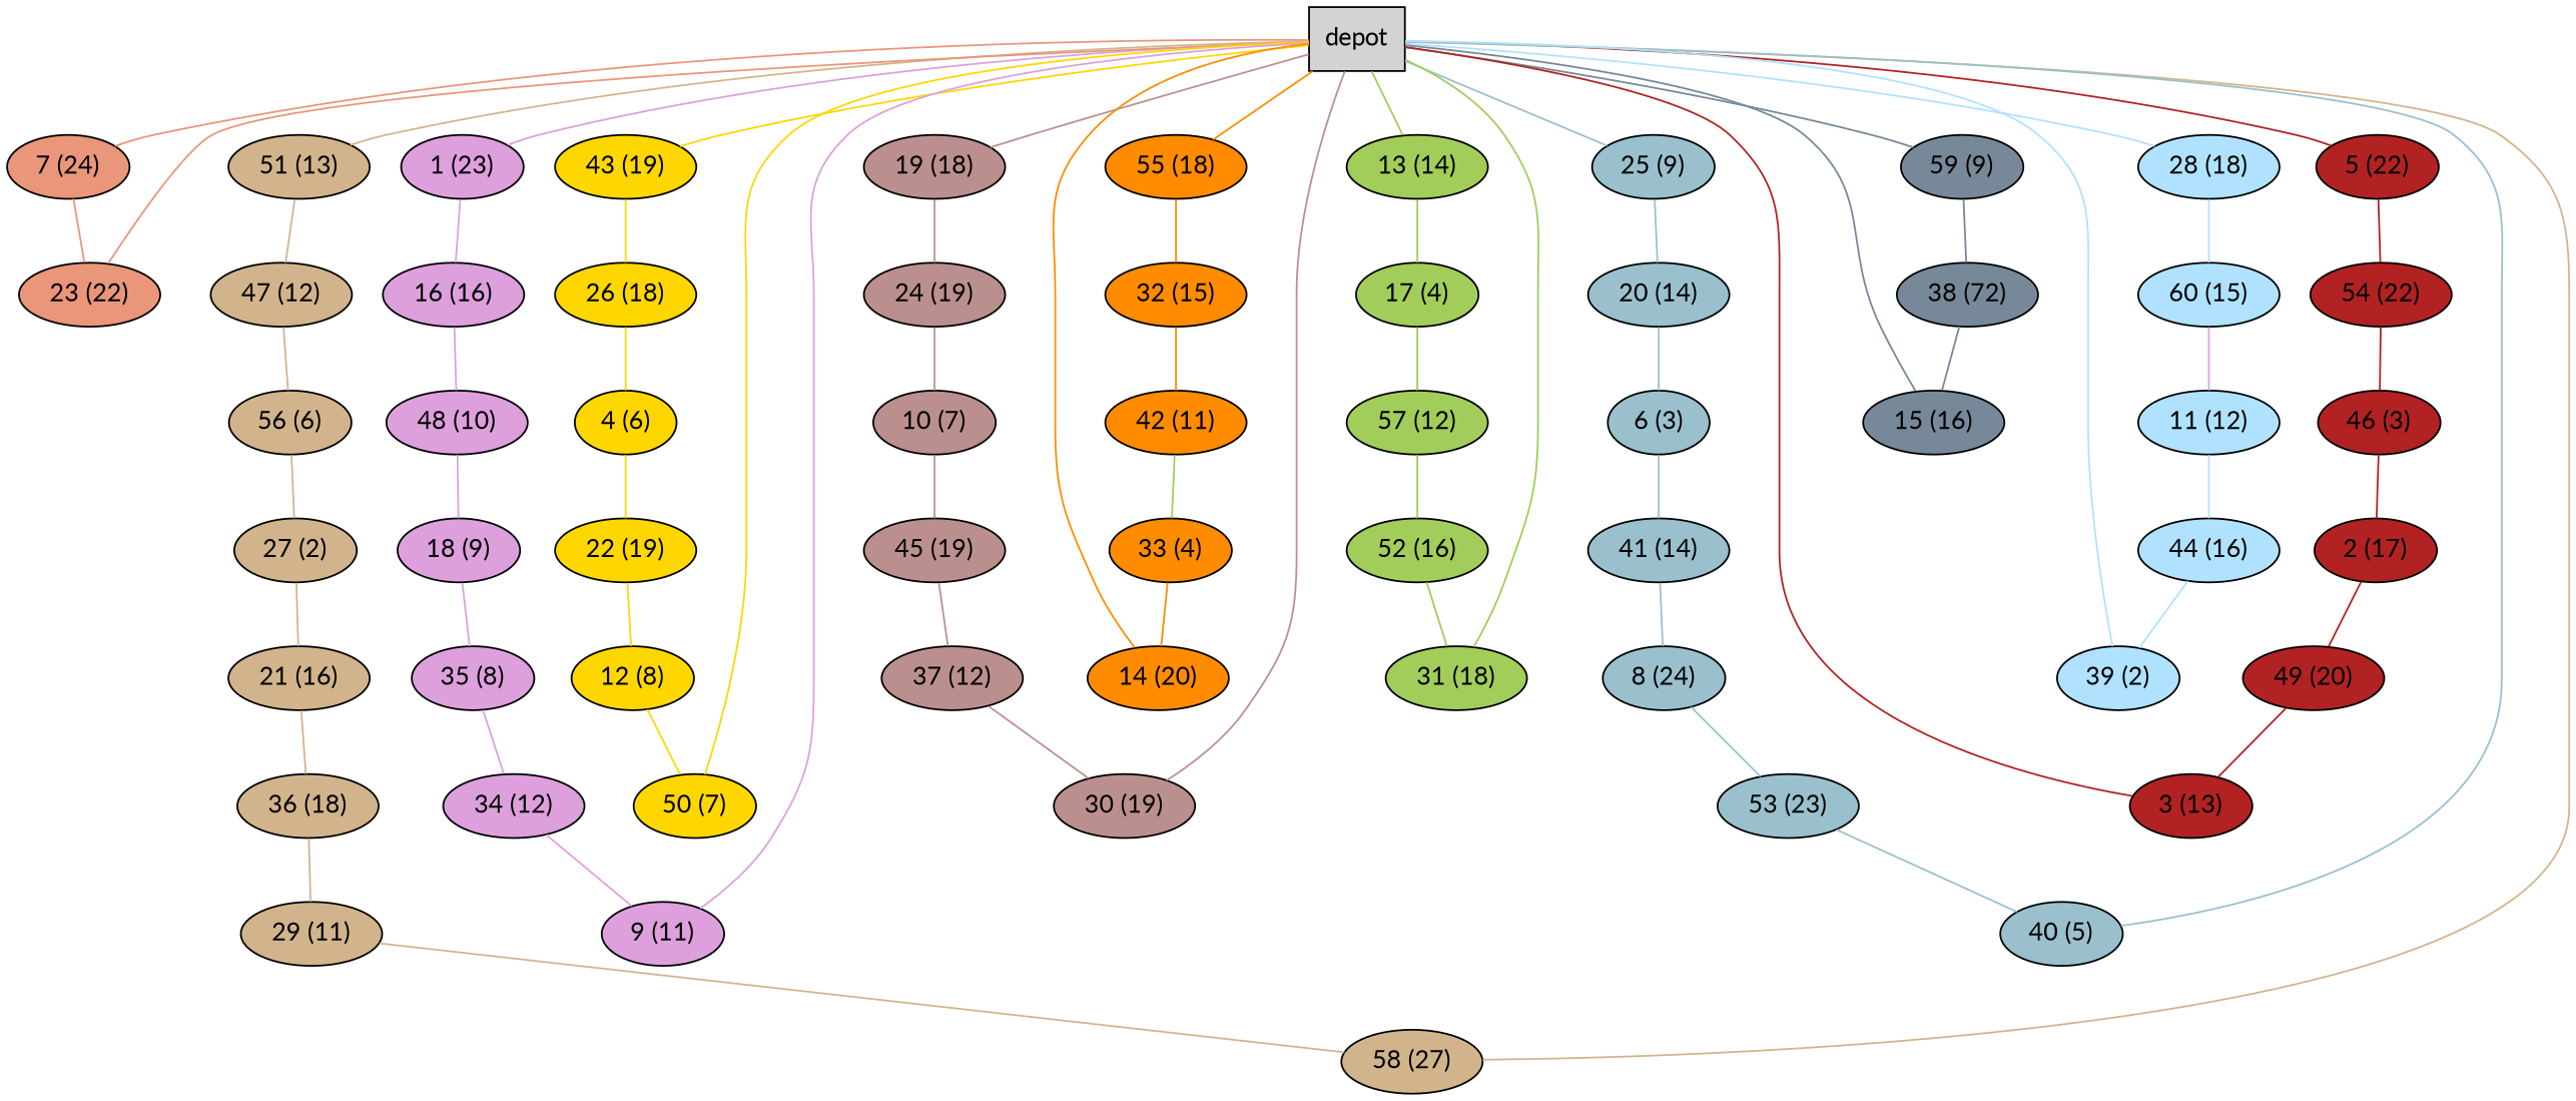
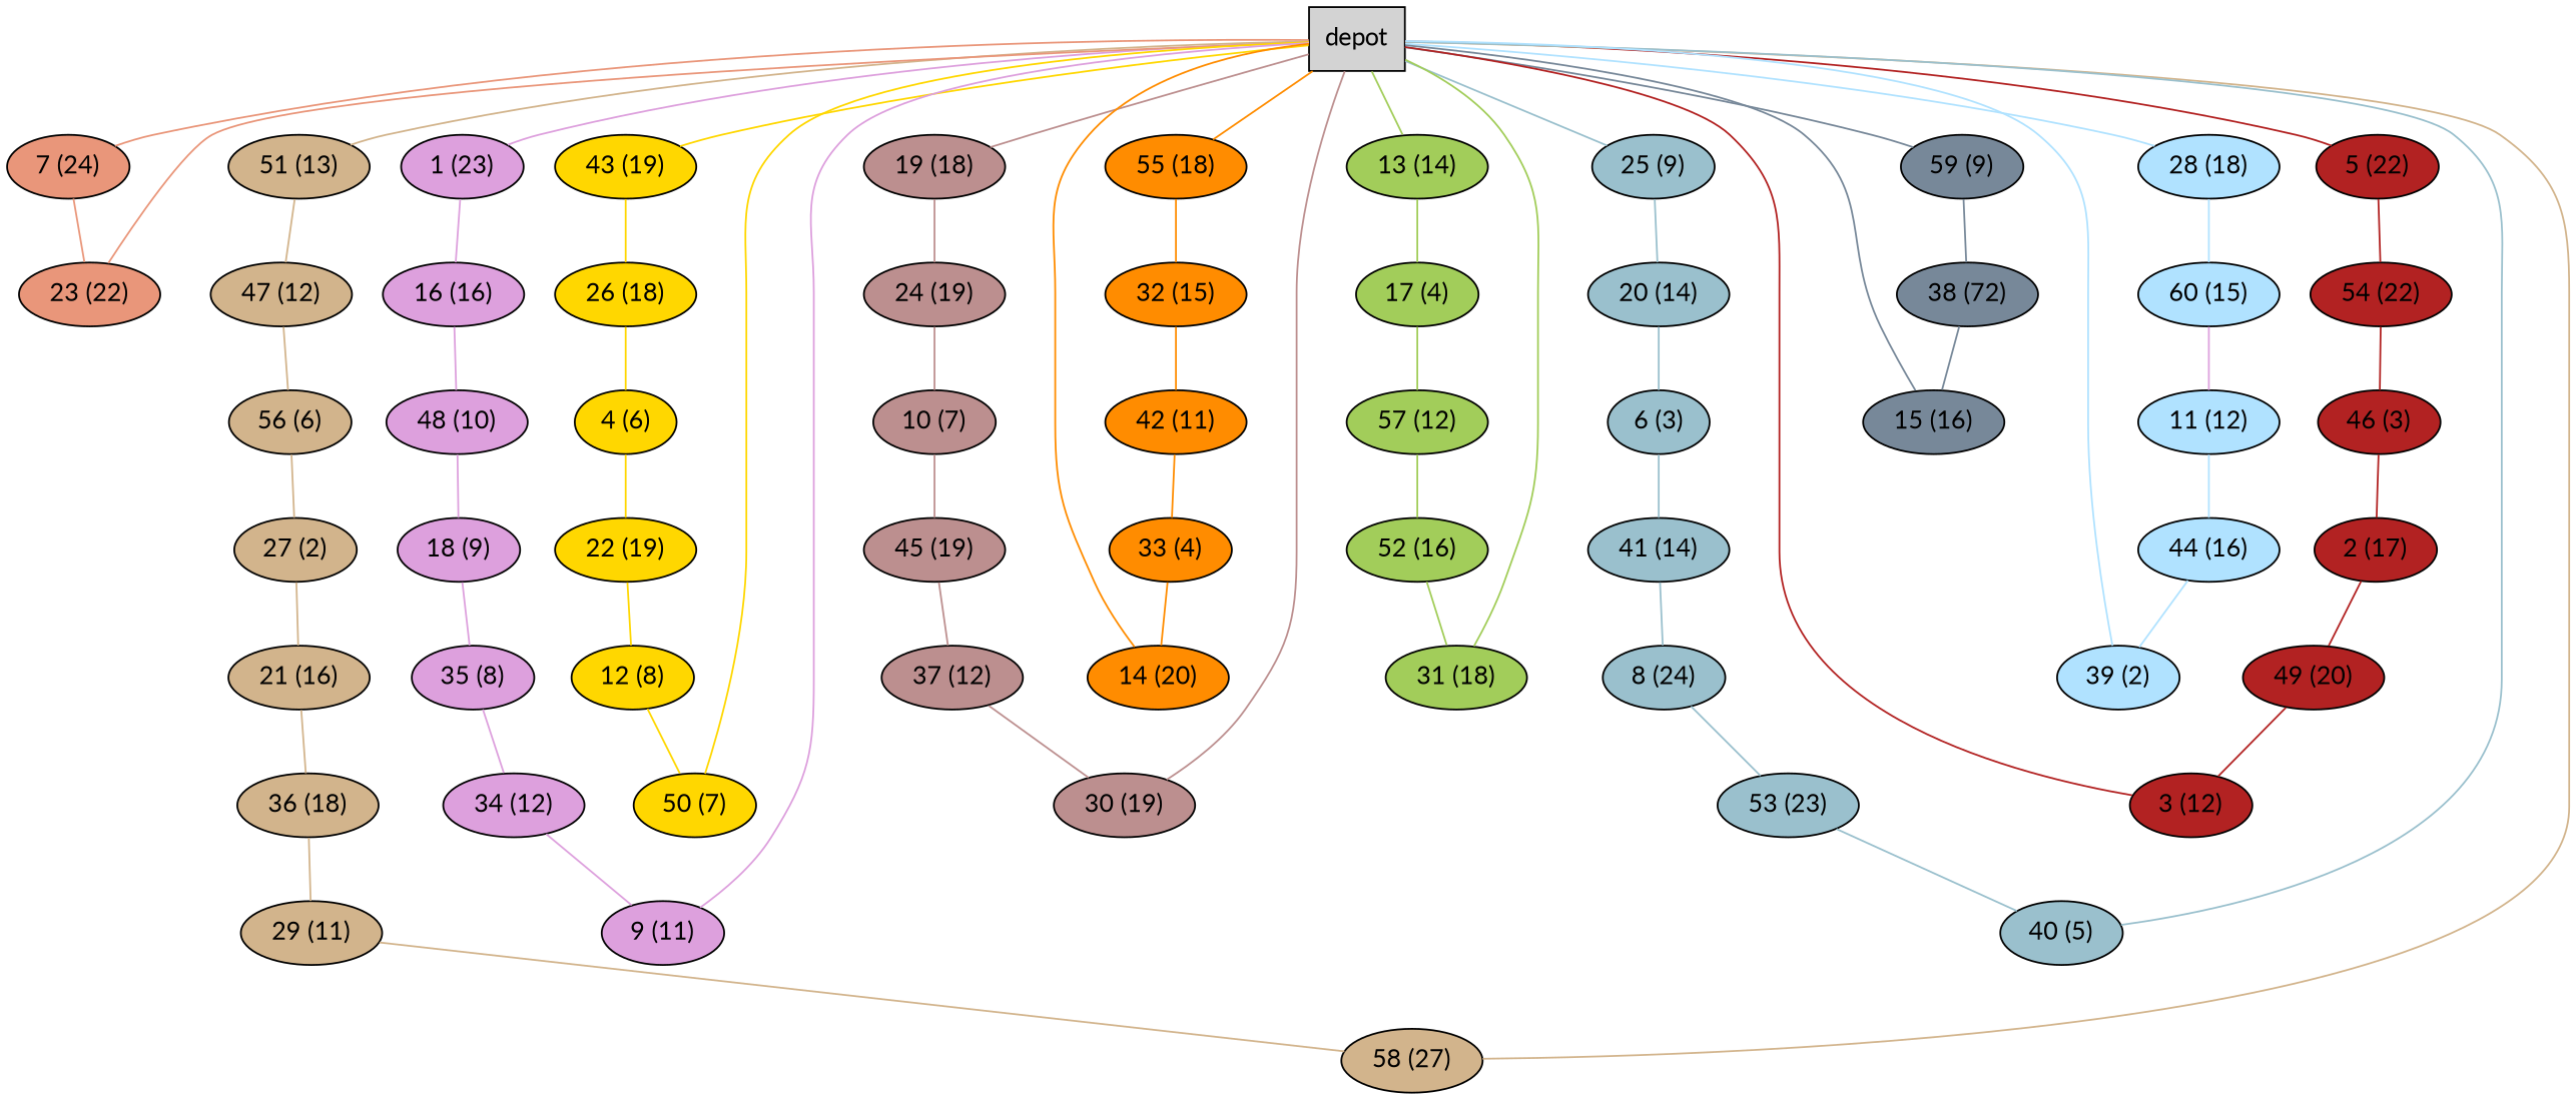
  graph {
    fontname=Lato
    node [fontname=Lato shape=ellipse style=filled fillcolor=tan]
    edge [color=plum fontname=Lato]
    n1 [label=depot shape=box fillcolor=""]
    n2 [fillcolor=darksalmon label="7 (24)"]
    n3 [fillcolor=gold label="43 (19)"]
    n4 [fillcolor=plum label="1 (23)"]
    n5 [label="51 (13)"]
    n6 [fillcolor=darkorange label="55 (18)"]
    n7 [fillcolor=rosybrown label="19 (18)"]
    n8 [fillcolor=darkolivegreen3 label="13 (14)"]
    n9 [fillcolor=lightblue3 label="25 (9)"]
    n10 [fillcolor=firebrick label="5 (22)"]
    n11 [fillcolor=lightslategray label="59 (9)"]
    n12 [fillcolor=lightskyblue1 label="28 (18)"]
    n13 [fillcolor=darksalmon label="23 (22)"]
    n14 [fillcolor=gold label="26 (18)"]
    n15 [fillcolor=plum label="16 (16)"]
    n16 [label="47 (12)"]
    n17 [fillcolor=darkorange label="32 (15)"]
    n18 [fillcolor=rosybrown label="24 (19)"]
    n19 [fillcolor=darkolivegreen3 label="17 (4)"]
    n20 [fillcolor=lightblue3 label="20 (14)"]
    n21 [fillcolor=firebrick label="54 (22)"]
    n22 [fillcolor=lightslategray label="38 (72)"]
    n23 [fillcolor=lightskyblue1 label="60 (15)"]
    n24 [fillcolor=gold label="4 (6)"]
    n25 [fillcolor=gold label="22 (19)"]
    n26 [fillcolor=gold label="12 (8)"]
    n27 [fillcolor=gold label="50 (7)"]
    n28 [fillcolor=plum label="48 (10)"]
    n29 [fillcolor=plum label="18 (9)"]
    n30 [fillcolor=plum label="35 (8)"]
    n31 [fillcolor=plum label="34 (12)"]
    n32 [fillcolor=plum label="9 (11)"]
    n33 [label="56 (6)"]
    n34 [label="27 (2)"]
    n35 [label="21 (16)"]
    n36 [label="36 (18)"]
    n37 [label="29 (11)"]
    n38 [label="58 (27)"]
    n39 [fillcolor=darkorange label="42 (11)"]
    n40 [fillcolor=darkorange label="33 (4)"]
    n41 [fillcolor=darkorange label="14 (20)"]
    n42 [fillcolor=rosybrown label="10 (7)"]
    n43 [fillcolor=rosybrown label="45 (19)"]
    n44 [fillcolor=rosybrown label="37 (12)"]
    n45 [fillcolor=rosybrown label="30 (19)"]
    n46 [fillcolor=darkolivegreen3 label="57 (12)"]
    n47 [fillcolor=darkolivegreen3 label="52 (16)"]
    n48 [fillcolor=darkolivegreen3 label="31 (18)"]
    n49 [fillcolor=lightblue3 label="6 (3)"]
    n50 [fillcolor=lightblue3 label="41 (14)"]
    n51 [fillcolor=lightblue3 label="8 (24)"]
    n52 [fillcolor=lightblue3 label="53 (23)"]
    n53 [fillcolor=lightblue3 label="40 (5)"]
    n54 [fillcolor=firebrick label="46 (3)"]
    n55 [fillcolor=firebrick label="2 (17)"]
    n56 [fillcolor=firebrick label="49 (20)"]
-   n57 [fillcolor=firebrick label="3 (13)"]
+   n57 [fillcolor=firebrick label="3 (12)"]
    n58 [fillcolor=lightslategray label="15 (16)"]
    n59 [fillcolor=lightskyblue1 label="11 (12)"]
    n60 [fillcolor=lightskyblue1 label="44 (16)"]
    n61 [fillcolor=lightskyblue1 label="39 (2)"]
    n1 -- n2 [color=darksalmon]
    n1 -- n3 [color=gold]
    n1 -- n4
    n1 -- n5 [color=tan]
    n1 -- n6 [color=darkorange]
    n1 -- n7 [color=rosybrown]
    n1 -- n8 [color=darkolivegreen3]
    n1 -- n9 [color=lightblue3]
    n1 -- n10 [color=firebrick]
    n1 -- n11 [color=lightslategray]
    n1 -- n12 [color=lightskyblue1]
    n2 -- n13 [color=darksalmon]
    n3 -- n14 [color=gold]
    n4 -- n15
    n5 -- n16 [color=tan]
    n6 -- n17 [color=darkorange]
    n7 -- n18 [color=rosybrown]
    n8 -- n19 [color=darkolivegreen3]
    n9 -- n20 [color=lightblue3]
    n10 -- n21 [color=firebrick]
    n11 -- n22 [color=lightslategray]
    n12 -- n23 [color=lightskyblue1]
    n13 -- n1 [color=darksalmon]
    n14 -- n24 [color=gold]
    n15 -- n28
    n16 -- n33 [color=tan]
    n17 -- n39 [color=darkorange]
    n18 -- n42 [color=rosybrown]
    n19 -- n46 [color=darkolivegreen3]
    n20 -- n49 [color=lightblue3]
    n21 -- n54 [color=firebrick]
    n22 -- n58 [color=lightslategray]
    n23 -- n59
    n24 -- n25 [color=gold]
    n25 -- n26 [color=gold]
    n26 -- n27 [color=gold]
    n27 -- n1 [color=gold]
    n28 -- n29
    n29 -- n30
    n30 -- n31
    n31 -- n32
    n32 -- n1
    n33 -- n34 [color=tan]
    n34 -- n35 [color=tan]
    n35 -- n36 [color=tan]
    n36 -- n37 [color=tan]
    n37 -- n38 [color=tan]
    n38 -- n1 [color=tan]
-   n39 -- n40 [color=darkolivegreen3]
+   n39 -- n40 [color=darkorange]
    n40 -- n41 [color=darkorange]
    n41 -- n1 [color=darkorange]
    n42 -- n43 [color=rosybrown]
    n43 -- n44 [color=rosybrown]
    n44 -- n45 [color=rosybrown]
    n45 -- n1 [color=rosybrown]
    n46 -- n47 [color=darkolivegreen3]
    n47 -- n48 [color=darkolivegreen3]
    n48 -- n1 [color=darkolivegreen3]
    n49 -- n50 [color=lightblue3]
    n50 -- n51 [color=lightblue3]
    n51 -- n52 [color=lightblue3]
    n52 -- n53 [color=lightblue3]
    n53 -- n1 [color=lightblue3]
    n54 -- n55 [color=firebrick]
    n55 -- n56 [color=firebrick]
    n56 -- n57 [color=firebrick]
    n57 -- n1 [color=firebrick]
    n58 -- n1 [color=lightslategray]
    n59 -- n60 [color=lightskyblue1]
    n60 -- n61 [color=lightskyblue1]
    n61 -- n1 [color=lightskyblue1]
  }
